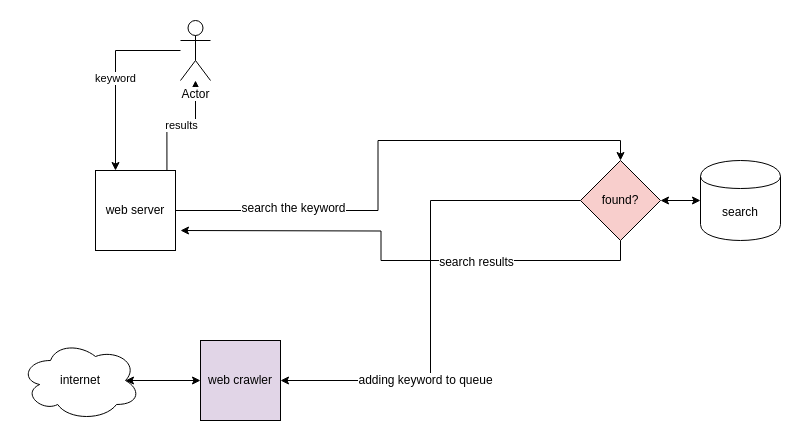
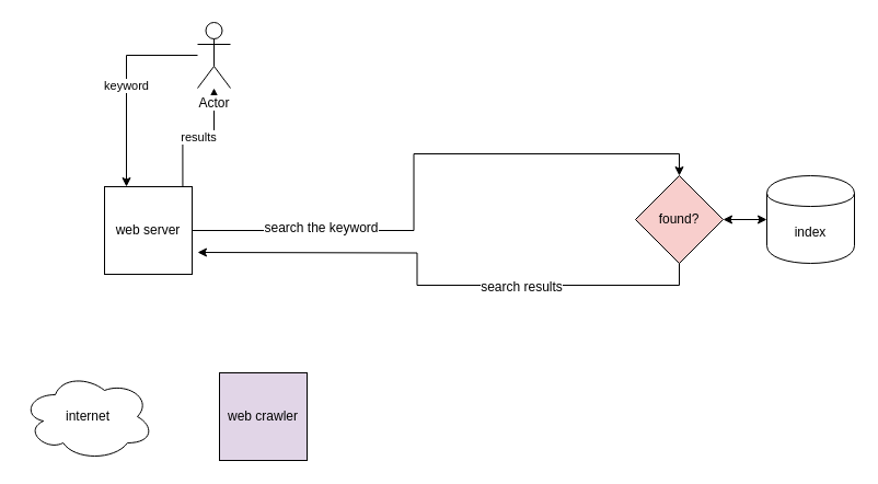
  <mxCell id="0" />
  <mxCell id="1" parent="0" />
  <mxCell id="2" style="edgeStyle=orthogonalEdgeStyle;rounded=0;orthogonalLoop=1;jettySize=auto;html=1;exitX=0.5;exitY=1;exitDx=0;exitDy=0;" edge="1" parent="1" source="15"><mxGeometry relative="1" as="geometry"><mxPoint x="180" y="230" as="targetPoint" /><mxPoint x="490" y="250" as="sourcePoint" /></mxGeometry></mxCell>
  <mxCell id="3" value="search results" style="text;html=1;align=center;verticalAlign=middle;resizable=0;points=[];labelBackgroundColor=#ffffff;" vertex="1" connectable="0" parent="2"><mxGeometry x="-0.324" y="1" relative="1" as="geometry"><mxPoint as="offset" /></mxGeometry></mxCell>
- <mxCell id="4" value="search" style="shape=cylinder;whiteSpace=wrap;html=1;boundedLbl=1;backgroundOutline=1;" vertex="1" parent="1"><mxGeometry x="700" y="160" width="80" height="80" as="geometry" /></mxCell>
+ <mxCell id="4" value="index" style="shape=cylinder;whiteSpace=wrap;html=1;boundedLbl=1;backgroundOutline=1;" vertex="1" parent="1"><mxGeometry x="700" y="160" width="80" height="80" as="geometry" /></mxCell>
  <mxCell id="5" value="web crawler" style="whiteSpace=wrap;html=1;aspect=fixed;fillColor=#e1d5e7;" vertex="1" parent="1"><mxGeometry x="200" y="340" width="80" height="80" as="geometry" /></mxCell>
  <mxCell id="6" style="edgeStyle=orthogonalEdgeStyle;rounded=0;orthogonalLoop=1;jettySize=auto;html=1;entryX=0.5;entryY=0;entryDx=0;entryDy=0;" edge="1" parent="1" source="9" target="15"><mxGeometry relative="1" as="geometry"><mxPoint x="560" y="190" as="targetPoint" /></mxGeometry></mxCell>
  <mxCell id="7" value="search the keyword" style="text;html=1;align=center;verticalAlign=middle;resizable=0;points=[];labelBackgroundColor=#ffffff;" vertex="1" connectable="0" parent="6"><mxGeometry x="-0.564" y="3" relative="1" as="geometry"><mxPoint as="offset" /></mxGeometry></mxCell>
  <mxCell id="8" value="results" style="edgeStyle=orthogonalEdgeStyle;rounded=0;orthogonalLoop=1;jettySize=auto;html=1;exitX=0.893;exitY=0.008;exitDx=0;exitDy=0;exitPerimeter=0;" edge="1" parent="1" source="9" target="11"><mxGeometry relative="1" as="geometry" /></mxCell>
  <mxCell id="9" value="web server" style="whiteSpace=wrap;html=1;aspect=fixed;" vertex="1" parent="1"><mxGeometry x="95" y="170" width="80" height="80" as="geometry" /></mxCell>
  <mxCell id="10" value="keyword" style="edgeStyle=orthogonalEdgeStyle;rounded=0;orthogonalLoop=1;jettySize=auto;html=1;entryX=0.25;entryY=0;entryDx=0;entryDy=0;" edge="1" parent="1" source="11" target="9"><mxGeometry relative="1" as="geometry"><mxPoint x="80" y="50" as="sourcePoint" /></mxGeometry></mxCell>
  <mxCell id="11" value="Actor" style="shape=umlActor;verticalLabelPosition=bottom;labelBackgroundColor=#ffffff;verticalAlign=top;html=1;outlineConnect=0;" vertex="1" parent="1"><mxGeometry x="180" y="20" width="30" height="60" as="geometry" /></mxCell>
  <mxCell id="12" style="edgeStyle=orthogonalEdgeStyle;rounded=0;orthogonalLoop=1;jettySize=auto;html=1;entryX=0;entryY=0.5;entryDx=0;entryDy=0;startArrow=classic;startFill=1;" edge="1" parent="1" source="15" target="4"><mxGeometry relative="1" as="geometry" /></mxCell>
- <mxCell id="13" style="edgeStyle=orthogonalEdgeStyle;rounded=0;orthogonalLoop=1;jettySize=auto;html=1;entryX=1;entryY=0.5;entryDx=0;entryDy=0;" edge="1" parent="1" source="15" target="5"><mxGeometry relative="1" as="geometry"><mxPoint x="530" y="430" as="targetPoint" /></mxGeometry></mxCell>
- <mxCell id="14" value="adding keyword to queue" style="text;html=1;align=center;verticalAlign=middle;resizable=0;points=[];labelBackgroundColor=#ffffff;" vertex="1" connectable="0" parent="13"><mxGeometry x="0.402" y="-1" relative="1" as="geometry"><mxPoint as="offset" /></mxGeometry></mxCell>
  <mxCell id="15" value="found?" style="rhombus;whiteSpace=wrap;html=1;fillColor=#f8cecc;" vertex="1" parent="1"><mxGeometry x="580" y="160" width="80" height="80" as="geometry" /></mxCell>
  <mxCell id="16" value="internet" style="ellipse;shape=cloud;whiteSpace=wrap;html=1;" vertex="1" parent="1"><mxGeometry x="20" y="340" width="120" height="80" as="geometry" /></mxCell>
- <mxCell id="17" value="" style="endArrow=classic;startArrow=classic;html=1;entryX=0.875;entryY=0.5;entryDx=0;entryDy=0;entryPerimeter=0;exitX=0;exitY=0.5;exitDx=0;exitDy=0;" edge="1" parent="1" source="5" target="16"><mxGeometry width="50" height="50" relative="1" as="geometry"><mxPoint x="30" y="490" as="sourcePoint" /><mxPoint x="80" y="440" as="targetPoint" /></mxGeometry></mxCell>
